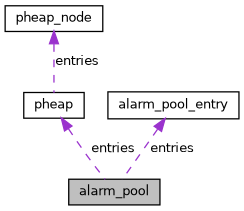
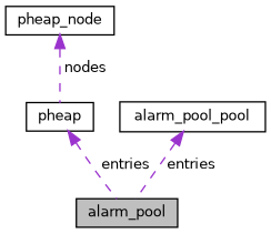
  digraph {
    node [color=black fillcolor=white fontname=Helvetica fontsize=10 shape=record style=filled]
    edge [color=darkorchid3 dir=back fontname=Helvetica fontsize=10 labelfontname=Helvetica labelfontsize=10 style=dashed]
    n1 [fillcolor=grey75 fontcolor=black height=0.2 label=alarm_pool width=0.4]
    n2 [height=0.2 label=pheap width=0.4]
    n3 [height=0.2 label=pheap_node width=0.4]
-   n4 [height=0.2 label=alarm_pool_entry width=0.4]
+   n4 [height=0.2 label=alarm_pool_pool width=0.4]
    n2 -> n1 [label=" entries"]
-   n3 -> n2 [label=" entries"]
+   n3 -> n2 [label=" nodes"]
    n4 -> n1 [label=" entries"]
  }
